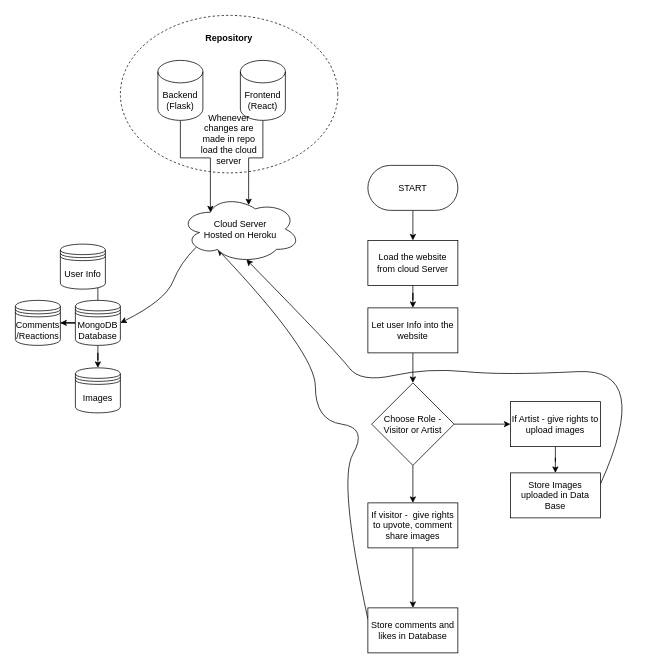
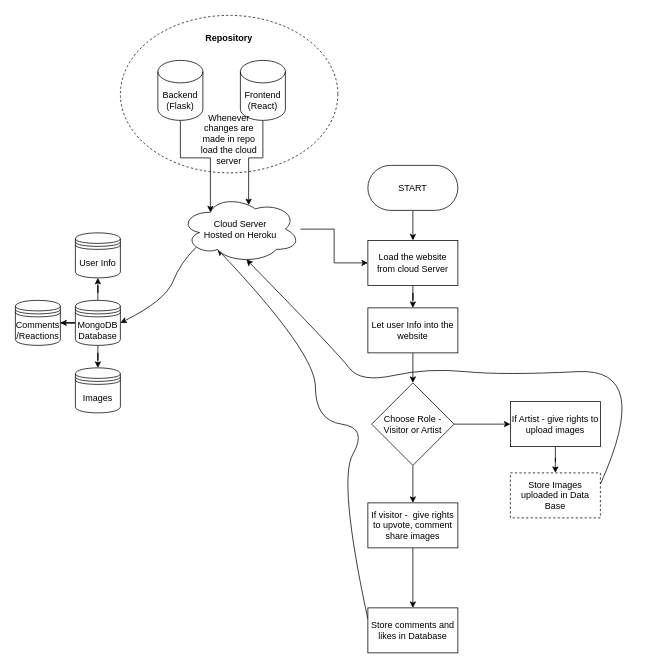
  <mxCell id="0" />
  <mxCell id="1" parent="0" />
  <mxCell id="2" value="" style="edgeStyle=orthogonalEdgeStyle;rounded=0;orthogonalLoop=1;jettySize=auto;html=1;" edge="1" parent="1" source="3" target="25"><mxGeometry relative="1" as="geometry" /></mxCell>
  <mxCell id="3" value="START" style="rounded=1;whiteSpace=wrap;html=1;arcSize=50;" vertex="1" parent="1"><mxGeometry x="490" y="220" width="120" height="60" as="geometry" /></mxCell>
  <mxCell id="4" value="" style="edgeStyle=orthogonalEdgeStyle;rounded=0;orthogonalLoop=1;jettySize=auto;html=1;" edge="1" parent="1" source="5" target="8"><mxGeometry relative="1" as="geometry" /></mxCell>
  <mxCell id="5" value="Let user Info into the website" style="rounded=0;whiteSpace=wrap;html=1;" vertex="1" parent="1"><mxGeometry x="490" y="410" width="120" height="60" as="geometry" /></mxCell>
  <mxCell id="6" value="" style="edgeStyle=orthogonalEdgeStyle;rounded=0;orthogonalLoop=1;jettySize=auto;html=1;" edge="1" parent="1" source="8" target="10"><mxGeometry relative="1" as="geometry" /></mxCell>
  <mxCell id="7" value="" style="edgeStyle=orthogonalEdgeStyle;rounded=0;orthogonalLoop=1;jettySize=auto;html=1;" edge="1" parent="1" source="8" target="12"><mxGeometry relative="1" as="geometry" /></mxCell>
  <mxCell id="8" value="&lt;span&gt;Choose Role - Visitor or Artist&lt;/span&gt;" style="rhombus;whiteSpace=wrap;html=1;rounded=0;" vertex="1" parent="1"><mxGeometry x="495" y="510" width="110" height="110" as="geometry" /></mxCell>
  <mxCell id="9" value="" style="edgeStyle=orthogonalEdgeStyle;rounded=0;orthogonalLoop=1;jettySize=auto;html=1;" edge="1" parent="1" source="10" target="23"><mxGeometry relative="1" as="geometry" /></mxCell>
  <mxCell id="10" value="If visitor -&amp;nbsp; give rights to upvote, comment share images" style="whiteSpace=wrap;html=1;rounded=0;" vertex="1" parent="1"><mxGeometry x="490" y="670" width="120" height="60" as="geometry" /></mxCell>
  <mxCell id="11" value="" style="edgeStyle=orthogonalEdgeStyle;rounded=0;orthogonalLoop=1;jettySize=auto;html=1;" edge="1" parent="1" source="12" target="22"><mxGeometry relative="1" as="geometry" /></mxCell>
  <mxCell id="12" value="If Artist - give rights to upload images" style="whiteSpace=wrap;html=1;rounded=0;" vertex="1" parent="1"><mxGeometry x="680" y="535" width="120" height="60" as="geometry" /></mxCell>
  <mxCell id="13" value="" style="edgeStyle=orthogonalEdgeStyle;rounded=0;orthogonalLoop=1;jettySize=auto;html=1;" edge="1" parent="1" source="16" target="17"><mxGeometry relative="1" as="geometry" /></mxCell>
  <mxCell id="14" value="" style="edgeStyle=orthogonalEdgeStyle;rounded=0;orthogonalLoop=1;jettySize=auto;html=1;" edge="1" parent="1" source="16" target="18"><mxGeometry relative="1" as="geometry" /></mxCell>
  <mxCell id="15" value="" style="edgeStyle=orthogonalEdgeStyle;rounded=0;orthogonalLoop=1;jettySize=auto;html=1;" edge="1" parent="1" source="16" target="19"><mxGeometry relative="1" as="geometry" /></mxCell>
  <mxCell id="16" value="MongoDB Database" style="shape=datastore;whiteSpace=wrap;html=1;" vertex="1" parent="1"><mxGeometry x="100" y="400" width="60" height="60" as="geometry" /></mxCell>
- <mxCell id="17" value="User Info" style="shape=datastore;whiteSpace=wrap;html=1;" vertex="1" parent="1"><mxGeometry x="80" y="325" width="60" height="60" as="geometry" /></mxCell>
+ <mxCell id="17" value="User Info" style="shape=datastore;whiteSpace=wrap;html=1;" vertex="1" parent="1"><mxGeometry x="100" y="310" width="60" height="60" as="geometry" /></mxCell>
  <mxCell id="18" value="Comments&lt;br&gt;/Reactions" style="shape=datastore;whiteSpace=wrap;html=1;" vertex="1" parent="1"><mxGeometry x="20" y="400" width="60" height="60" as="geometry" /></mxCell>
  <mxCell id="19" value="Images&lt;br&gt;" style="shape=datastore;whiteSpace=wrap;html=1;" vertex="1" parent="1"><mxGeometry x="100" y="490" width="60" height="60" as="geometry" /></mxCell>
  <mxCell id="20" value="" style="curved=1;endArrow=classic;html=1;rounded=0;exitX=0;exitY=0.25;exitDx=0;exitDy=0;entryX=0.31;entryY=0.8;entryDx=0;entryDy=0;entryPerimeter=0;" edge="1" parent="1" source="23" target="27"><mxGeometry width="50" height="50" relative="1" as="geometry"><mxPoint x="500" y="540" as="sourcePoint" /><mxPoint x="450" y="480" as="targetPoint" /><Array as="points"><mxPoint x="450" y="640" /><mxPoint x="490" y="570" /><mxPoint x="420" y="560" /><mxPoint x="420" y="470" /></Array></mxGeometry></mxCell>
  <mxCell id="21" value="" style="curved=1;endArrow=classic;html=1;rounded=0;entryX=0.55;entryY=0.95;entryDx=0;entryDy=0;exitX=1;exitY=0.25;exitDx=0;exitDy=0;entryPerimeter=0;" edge="1" parent="1" source="22" target="27"><mxGeometry width="50" height="50" relative="1" as="geometry"><mxPoint x="860" y="620" as="sourcePoint" /><mxPoint x="550" y="490" as="targetPoint" /><Array as="points"><mxPoint x="870" y="490" /><mxPoint x="670" y="500" /><mxPoint x="570" y="490" /><mxPoint x="480" y="510" /><mxPoint x="450" y="470" /></Array></mxGeometry></mxCell>
- <mxCell id="22" value="Store Images uploaded in Data Base" style="whiteSpace=wrap;html=1;rounded=0;" vertex="1" parent="1"><mxGeometry x="680" y="630" width="120" height="60" as="geometry" /></mxCell>
+ <mxCell id="22" value="Store Images uploaded in Data Base" style="whiteSpace=wrap;html=1;rounded=0;dashed=1;" vertex="1" parent="1"><mxGeometry x="680" y="630" width="120" height="60" as="geometry" /></mxCell>
  <mxCell id="23" value="Store comments and likes in Database" style="whiteSpace=wrap;html=1;rounded=0;" vertex="1" parent="1"><mxGeometry x="490" y="810" width="120" height="60" as="geometry" /></mxCell>
  <mxCell id="24" value="" style="edgeStyle=orthogonalEdgeStyle;rounded=0;orthogonalLoop=1;jettySize=auto;html=1;" edge="1" parent="1" source="25" target="5"><mxGeometry relative="1" as="geometry" /></mxCell>
  <mxCell id="25" value="Load the website from cloud Server" style="rounded=0;whiteSpace=wrap;html=1;" vertex="1" parent="1"><mxGeometry x="490" y="320" width="120" height="60" as="geometry" /></mxCell>
+ <mxCell id="26" style="edgeStyle=orthogonalEdgeStyle;rounded=0;orthogonalLoop=1;jettySize=auto;html=1;entryX=0;entryY=0.5;entryDx=0;entryDy=0;" edge="1" parent="1" source="27" target="25"><mxGeometry relative="1" as="geometry" /></mxCell>
  <mxCell id="27" value="Cloud Server &lt;br&gt;Hosted on Heroku" style="ellipse;shape=cloud;whiteSpace=wrap;html=1;" vertex="1" parent="1"><mxGeometry x="240" width="160" height="90" as="geometry" y="260" /></mxCell>
  <mxCell id="28" style="edgeStyle=orthogonalEdgeStyle;rounded=0;orthogonalLoop=1;jettySize=auto;html=1;entryX=0.25;entryY=0.25;entryDx=0;entryDy=0;entryPerimeter=0;" edge="1" parent="1" source="29" target="27"><mxGeometry relative="1" as="geometry" /></mxCell>
  <mxCell id="29" value="Backend (Flask)" style="shape=cylinder3;whiteSpace=wrap;html=1;boundedLbl=1;backgroundOutline=1;size=15;" vertex="1" parent="1"><mxGeometry x="210" y="80" width="60" height="80" as="geometry" /></mxCell>
  <mxCell id="30" style="edgeStyle=orthogonalEdgeStyle;rounded=0;orthogonalLoop=1;jettySize=auto;html=1;entryX=0.569;entryY=0.144;entryDx=0;entryDy=0;entryPerimeter=0;" edge="1" parent="1" source="31" target="27"><mxGeometry relative="1" as="geometry" /></mxCell>
  <mxCell id="31" value="&lt;span&gt;Frontend&lt;br&gt;(React)&lt;/span&gt;" style="shape=cylinder3;whiteSpace=wrap;html=1;boundedLbl=1;backgroundOutline=1;size=15;" vertex="1" parent="1"><mxGeometry x="320" y="80" width="60" height="80" as="geometry" /></mxCell>
  <mxCell id="32" value="Whenever changes are made in repo load the cloud server" style="text;html=1;strokeColor=none;fillColor=none;align=center;verticalAlign=middle;whiteSpace=wrap;rounded=0;" vertex="1" parent="1"><mxGeometry x="260" y="170" width="90" height="30" as="geometry" /></mxCell>
  <mxCell id="33" value="" style="ellipse;whiteSpace=wrap;html=1;dashed=1;fillColor=none;" vertex="1" parent="1"><mxGeometry x="160" y="20" width="290" height="210" as="geometry" /></mxCell>
  <mxCell id="34" value="&lt;b&gt;Repository&lt;/b&gt;" style="text;html=1;strokeColor=none;fillColor=none;align=center;verticalAlign=middle;whiteSpace=wrap;rounded=0;dashed=1;" vertex="1" parent="1"><mxGeometry x="265" y="30" width="80" height="40" as="geometry" /></mxCell>
  <mxCell id="35" value="" style="curved=1;endArrow=classic;html=1;rounded=0;exitX=0.13;exitY=0.77;exitDx=0;exitDy=0;exitPerimeter=0;entryX=1;entryY=0.5;entryDx=0;entryDy=0;" edge="1" parent="1" source="27" target="16"><mxGeometry width="50" height="50" relative="1" as="geometry"><mxPoint x="190" y="350" as="sourcePoint" /><mxPoint x="240" y="300" as="targetPoint" /><Array as="points"><mxPoint x="240" y="350" /><mxPoint x="220" y="400" /></Array></mxGeometry></mxCell>
